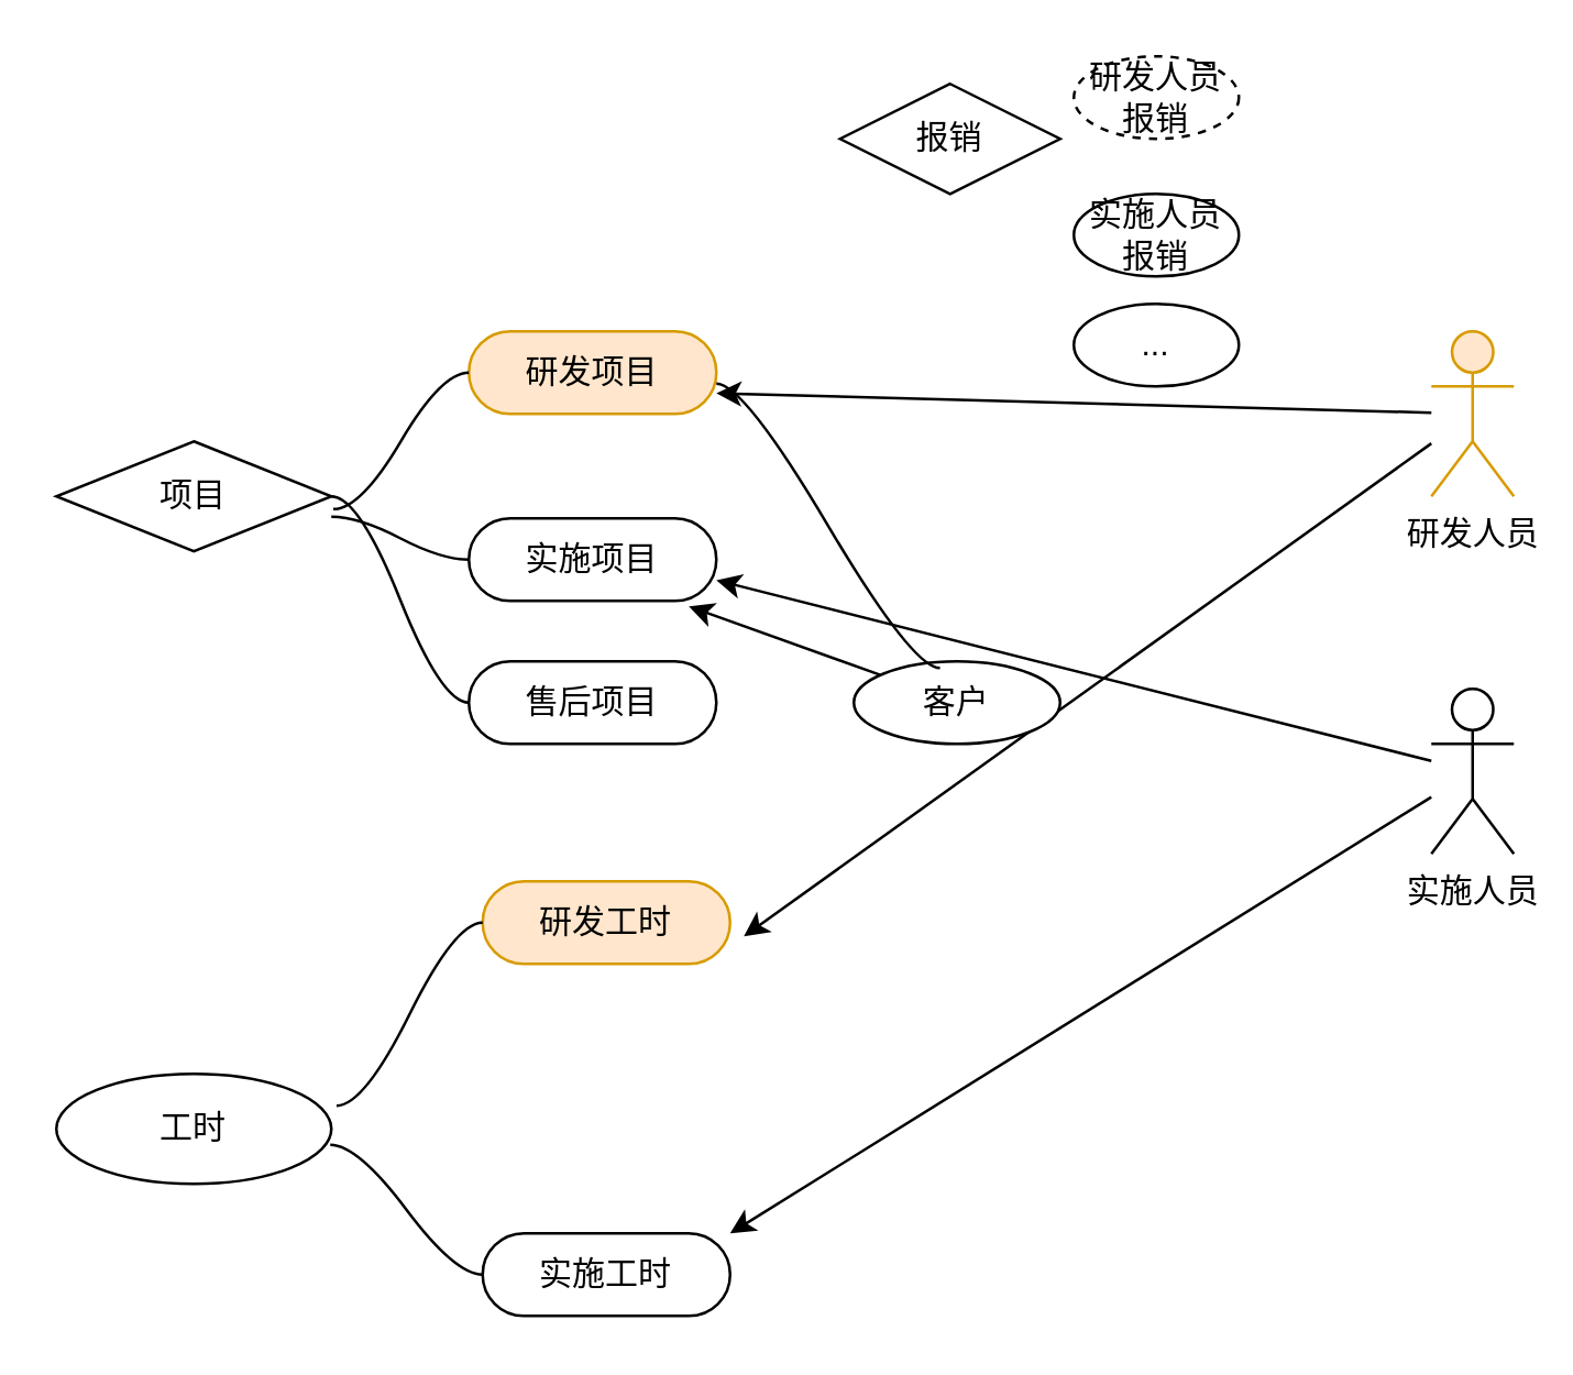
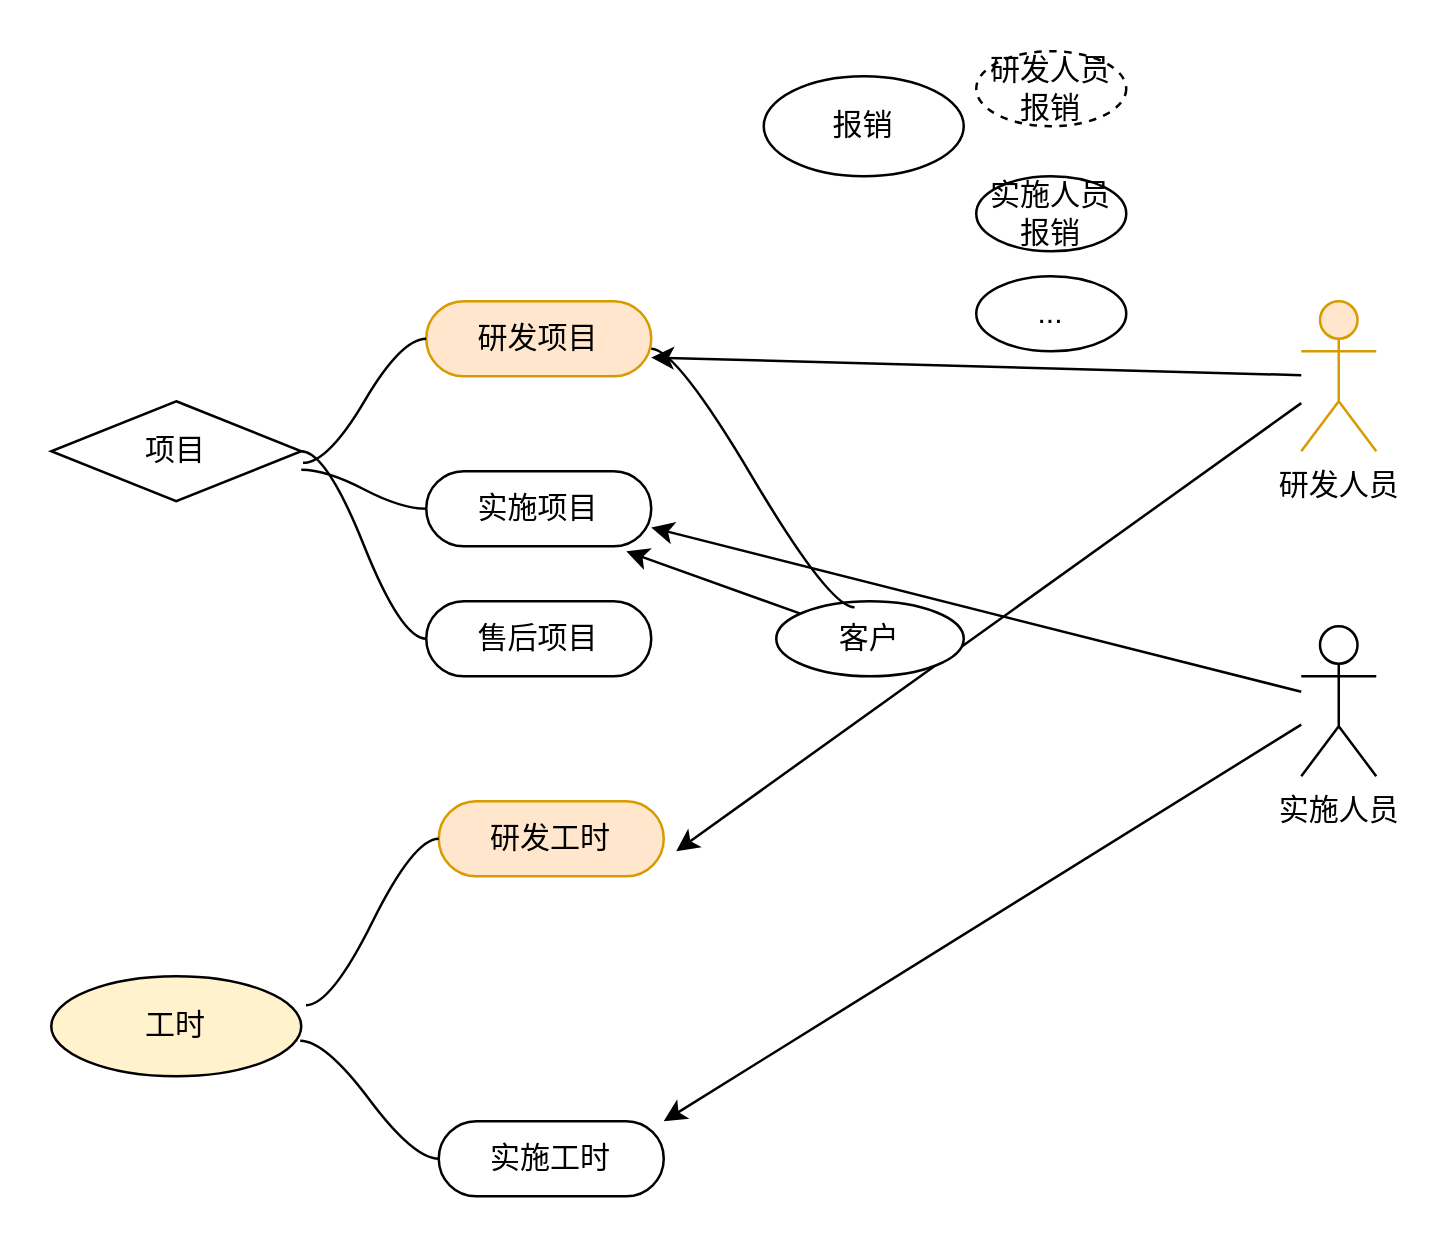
  <mxCell id="0" />
  <mxCell id="1" parent="0" />
  <mxCell id="2" value="研发工时" style="whiteSpace=wrap;html=1;rounded=1;arcSize=50;align=center;verticalAlign=middle;strokeWidth=1;autosize=1;spacing=4;treeFolding=1;treeMoving=1;newEdgeStyle={&quot;edgeStyle&quot;:&quot;entityRelationEdgeStyle&quot;,&quot;startArrow&quot;:&quot;none&quot;,&quot;endArrow&quot;:&quot;none&quot;,&quot;segment&quot;:10,&quot;curved&quot;:1,&quot;sourcePerimeterSpacing&quot;:0,&quot;targetPerimeterSpacing&quot;:0};fillColor=#ffe6cc;strokeColor=#d79b00;" vertex="1" parent="1"><mxGeometry x="175" y="320" width="90" height="30" as="geometry" /></mxCell>
  <mxCell id="3" value="" style="edgeStyle=entityRelationEdgeStyle;startArrow=none;endArrow=none;segment=10;curved=1;sourcePerimeterSpacing=0;targetPerimeterSpacing=0;rounded=0;exitX=1.019;exitY=0.289;exitDx=0;exitDy=0;exitPerimeter=0;" edge="1" target="2" parent="1" source="4"><mxGeometry relative="1" as="geometry"><mxPoint x="120" y="330" as="sourcePoint" /><Array as="points"><mxPoint x="120" y="410" /><mxPoint x="122" y="410" /></Array></mxGeometry></mxCell>
- <mxCell id="4" value="工时" style="ellipse;whiteSpace=wrap;html=1;align=center;newEdgeStyle={&quot;edgeStyle&quot;:&quot;entityRelationEdgeStyle&quot;,&quot;startArrow&quot;:&quot;none&quot;,&quot;endArrow&quot;:&quot;none&quot;,&quot;segment&quot;:10,&quot;curved&quot;:1,&quot;sourcePerimeterSpacing&quot;:0,&quot;targetPerimeterSpacing&quot;:0};treeFolding=1;treeMoving=1;" vertex="1" parent="1"><mxGeometry x="20" y="390" width="100" height="40" as="geometry" /></mxCell>
+ <mxCell id="4" value="工时" style="ellipse;whiteSpace=wrap;html=1;align=center;newEdgeStyle={&quot;edgeStyle&quot;:&quot;entityRelationEdgeStyle&quot;,&quot;startArrow&quot;:&quot;none&quot;,&quot;endArrow&quot;:&quot;none&quot;,&quot;segment&quot;:10,&quot;curved&quot;:1,&quot;sourcePerimeterSpacing&quot;:0,&quot;targetPerimeterSpacing&quot;:0};treeFolding=1;treeMoving=1;fillColor=#fff2cc;" vertex="1" parent="1"><mxGeometry x="20" y="390" width="100" height="40" as="geometry" /></mxCell>
  <mxCell id="5" value="实施工时" style="whiteSpace=wrap;html=1;rounded=1;arcSize=50;align=center;verticalAlign=middle;strokeWidth=1;autosize=1;spacing=4;treeFolding=1;treeMoving=1;newEdgeStyle={&quot;edgeStyle&quot;:&quot;entityRelationEdgeStyle&quot;,&quot;startArrow&quot;:&quot;none&quot;,&quot;endArrow&quot;:&quot;none&quot;,&quot;segment&quot;:10,&quot;curved&quot;:1,&quot;sourcePerimeterSpacing&quot;:0,&quot;targetPerimeterSpacing&quot;:0};" vertex="1" parent="1"><mxGeometry x="175" y="448" width="90" height="30" as="geometry" /></mxCell>
  <mxCell id="6" value="" style="edgeStyle=entityRelationEdgeStyle;startArrow=none;endArrow=none;segment=10;curved=1;sourcePerimeterSpacing=0;targetPerimeterSpacing=0;rounded=0;exitX=0.996;exitY=0.646;exitDx=0;exitDy=0;exitPerimeter=0;" edge="1" target="5" parent="1" source="4"><mxGeometry relative="1" as="geometry"><mxPoint x="140" y="490" as="sourcePoint" /></mxGeometry></mxCell>
  <mxCell id="7" value="项目" style="rhombus;whiteSpace=wrap;html=1;align=center;newEdgeStyle={&quot;edgeStyle&quot;:&quot;entityRelationEdgeStyle&quot;,&quot;startArrow&quot;:&quot;none&quot;,&quot;endArrow&quot;:&quot;none&quot;,&quot;segment&quot;:10,&quot;curved&quot;:1,&quot;sourcePerimeterSpacing&quot;:0,&quot;targetPerimeterSpacing&quot;:0};treeFolding=1;treeMoving=1;" vertex="1" parent="1"><mxGeometry x="20" y="160" width="100" height="40" as="geometry" /></mxCell>
  <mxCell id="8" value="研发项目" style="whiteSpace=wrap;html=1;rounded=1;arcSize=50;align=center;verticalAlign=middle;strokeWidth=1;autosize=1;spacing=4;treeFolding=1;treeMoving=1;newEdgeStyle={&quot;edgeStyle&quot;:&quot;entityRelationEdgeStyle&quot;,&quot;startArrow&quot;:&quot;none&quot;,&quot;endArrow&quot;:&quot;none&quot;,&quot;segment&quot;:10,&quot;curved&quot;:1,&quot;sourcePerimeterSpacing&quot;:0,&quot;targetPerimeterSpacing&quot;:0};fillColor=#ffe6cc;strokeColor=#d79b00;" vertex="1" parent="1"><mxGeometry x="170" y="120" width="90" height="30" as="geometry" /></mxCell>
  <mxCell id="9" value="" style="edgeStyle=entityRelationEdgeStyle;startArrow=none;endArrow=none;segment=10;curved=1;sourcePerimeterSpacing=0;targetPerimeterSpacing=0;rounded=0;exitX=1.007;exitY=0.616;exitDx=0;exitDy=0;exitPerimeter=0;" edge="1" target="8" parent="1" source="7"><mxGeometry relative="1" as="geometry"><mxPoint x="170" y="240" as="sourcePoint" /></mxGeometry></mxCell>
  <mxCell id="10" value="实施项目" style="whiteSpace=wrap;html=1;rounded=1;arcSize=50;align=center;verticalAlign=middle;strokeWidth=1;autosize=1;spacing=4;treeFolding=1;treeMoving=1;newEdgeStyle={&quot;edgeStyle&quot;:&quot;entityRelationEdgeStyle&quot;,&quot;startArrow&quot;:&quot;none&quot;,&quot;endArrow&quot;:&quot;none&quot;,&quot;segment&quot;:10,&quot;curved&quot;:1,&quot;sourcePerimeterSpacing&quot;:0,&quot;targetPerimeterSpacing&quot;:0};" vertex="1" parent="1"><mxGeometry x="170" y="188" width="90" height="30" as="geometry" /></mxCell>
  <mxCell id="11" value="" style="edgeStyle=entityRelationEdgeStyle;startArrow=none;endArrow=none;segment=10;curved=1;sourcePerimeterSpacing=0;targetPerimeterSpacing=0;rounded=0;exitX=1;exitY=0.685;exitDx=0;exitDy=0;exitPerimeter=0;" edge="1" target="10" parent="1" source="7"><mxGeometry relative="1" as="geometry"><mxPoint x="135" y="230" as="sourcePoint" /></mxGeometry></mxCell>
  <mxCell id="12" style="rounded=0;orthogonalLoop=1;jettySize=auto;html=1;entryX=1;entryY=0.75;entryDx=0;entryDy=0;" edge="1" parent="1" source="14" target="8"><mxGeometry relative="1" as="geometry" /></mxCell>
  <mxCell id="13" style="edgeStyle=none;rounded=0;orthogonalLoop=1;jettySize=auto;html=1;" edge="1" parent="1" source="14"><mxGeometry relative="1" as="geometry"><mxPoint x="270" y="340" as="targetPoint" /></mxGeometry></mxCell>
  <mxCell id="14" value="研发人员" style="shape=umlActor;verticalLabelPosition=bottom;verticalAlign=top;html=1;fillColor=#ffe6cc;strokeColor=#d79b00;" vertex="1" parent="1"><mxGeometry x="520" y="120" width="30" height="60" as="geometry" /></mxCell>
  <mxCell id="15" style="edgeStyle=none;rounded=0;orthogonalLoop=1;jettySize=auto;html=1;entryX=1;entryY=0.75;entryDx=0;entryDy=0;" edge="1" parent="1" source="17" target="10"><mxGeometry relative="1" as="geometry" /></mxCell>
  <mxCell id="16" style="edgeStyle=none;rounded=0;orthogonalLoop=1;jettySize=auto;html=1;entryX=1;entryY=0;entryDx=0;entryDy=0;" edge="1" parent="1" source="17" target="5"><mxGeometry relative="1" as="geometry" /></mxCell>
  <mxCell id="17" value="实施人员" style="shape=umlActor;verticalLabelPosition=bottom;verticalAlign=top;html=1;" vertex="1" parent="1"><mxGeometry x="520" y="250" width="30" height="60" as="geometry" /></mxCell>
  <mxCell id="18" style="edgeStyle=none;rounded=0;orthogonalLoop=1;jettySize=auto;html=1;" edge="1" parent="1" source="19"><mxGeometry relative="1" as="geometry"><mxPoint x="250" y="220" as="targetPoint" /></mxGeometry></mxCell>
  <mxCell id="19" value="客户" style="ellipse;whiteSpace=wrap;html=1;" vertex="1" parent="1"><mxGeometry x="310" y="240" width="75" height="30" as="geometry" /></mxCell>
  <mxCell id="20" style="edgeStyle=entityRelationEdgeStyle;rounded=0;orthogonalLoop=1;jettySize=auto;html=1;startArrow=none;endArrow=none;segment=10;curved=1;sourcePerimeterSpacing=0;targetPerimeterSpacing=0;entryX=0.231;entryY=-0.052;entryDx=0;entryDy=0;entryPerimeter=0;" edge="1" parent="1"><mxGeometry relative="1" as="geometry"><mxPoint x="260" y="139" as="sourcePoint" /><mxPoint x="341.325" y="242.44" as="targetPoint" /><Array as="points"><mxPoint x="300" y="194" /></Array></mxGeometry></mxCell>
  <mxCell id="21" value="售后项目" style="whiteSpace=wrap;html=1;rounded=1;arcSize=50;align=center;verticalAlign=middle;strokeWidth=1;autosize=1;spacing=4;treeFolding=1;treeMoving=1;newEdgeStyle={&quot;edgeStyle&quot;:&quot;entityRelationEdgeStyle&quot;,&quot;startArrow&quot;:&quot;none&quot;,&quot;endArrow&quot;:&quot;none&quot;,&quot;segment&quot;:10,&quot;curved&quot;:1,&quot;sourcePerimeterSpacing&quot;:0,&quot;targetPerimeterSpacing&quot;:0};" vertex="1" parent="1"><mxGeometry x="170" y="240" width="90" height="30" as="geometry" /></mxCell>
  <mxCell id="22" value="" style="edgeStyle=entityRelationEdgeStyle;startArrow=none;endArrow=none;segment=10;curved=1;sourcePerimeterSpacing=0;targetPerimeterSpacing=0;rounded=0;exitX=1;exitY=0.5;exitDx=0;exitDy=0;" edge="1" target="21" parent="1" source="7"><mxGeometry relative="1" as="geometry"><mxPoint x="140" y="284" as="sourcePoint" /></mxGeometry></mxCell>
- <mxCell id="23" value="报销" style="rhombus;whiteSpace=wrap;html=1;" vertex="1" parent="1"><mxGeometry x="305" y="30" width="80" height="40" as="geometry" /></mxCell>
+ <mxCell id="23" value="报销" style="ellipse;whiteSpace=wrap;html=1;" vertex="1" parent="1"><mxGeometry x="305" y="30" width="80" height="40" as="geometry" /></mxCell>
  <mxCell id="24" value="研发人员报销" style="ellipse;whiteSpace=wrap;html=1;dashed=1;" vertex="1" parent="1"><mxGeometry x="390" y="20" width="60" height="30" as="geometry" /></mxCell>
  <mxCell id="25" value="实施人员报销" style="ellipse;whiteSpace=wrap;html=1;" vertex="1" parent="1"><mxGeometry x="390" y="70" width="60" height="30" as="geometry" /></mxCell>
  <mxCell id="26" value="..." style="ellipse;whiteSpace=wrap;html=1;" vertex="1" parent="1"><mxGeometry x="390" y="110" width="60" height="30" as="geometry" /></mxCell>
